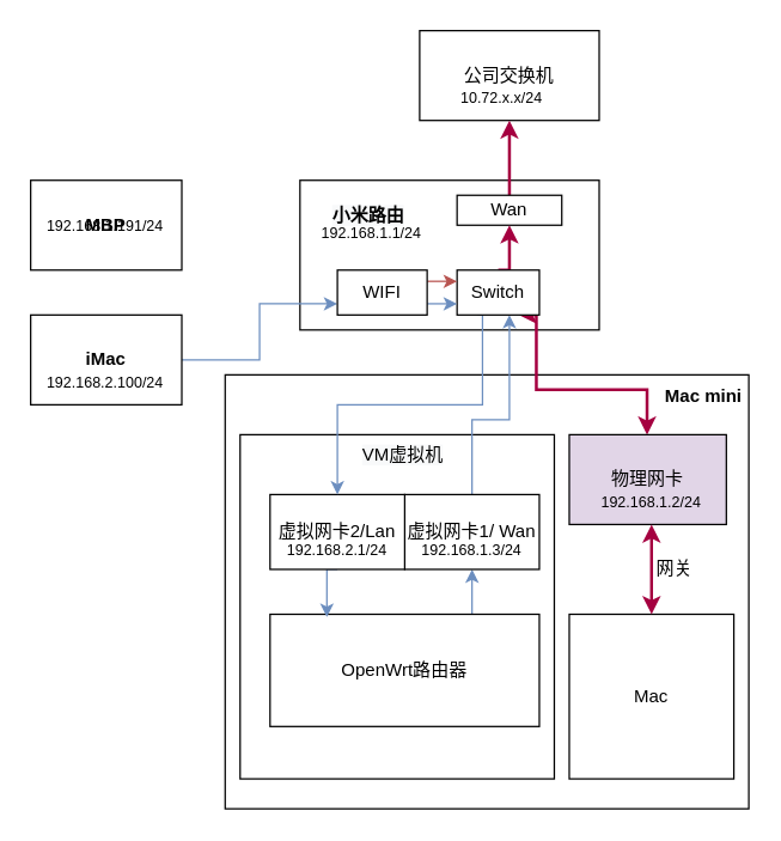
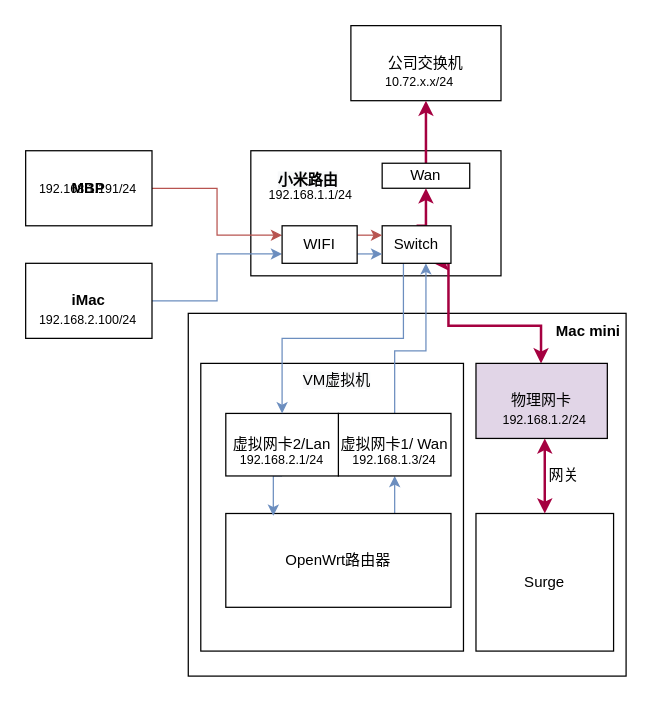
  <mxCell id="0" />
  <mxCell id="1" parent="0" />
  <mxCell id="2" value="" style="rounded=0;whiteSpace=wrap;html=1;" parent="1" vertex="1"><mxGeometry x="200" y="120" width="200" height="100" as="geometry" /></mxCell>
  <mxCell id="3" value="" style="whiteSpace=wrap;html=1;rounded=0;" parent="1" vertex="1"><mxGeometry x="150" y="250" width="350" height="290" as="geometry" /></mxCell>
  <mxCell id="4" value="公司交换机" style="whiteSpace=wrap;html=1;rounded=0;" parent="1" vertex="1"><mxGeometry x="280" y="20" width="120" height="60" as="geometry" /></mxCell>
- <mxCell id="5" value="Mac" style="rounded=0;whiteSpace=wrap;html=1;" parent="1" vertex="1"><mxGeometry x="380" y="410" width="110" height="110" as="geometry" /></mxCell>
+ <mxCell id="5" value="Surge" style="rounded=0;whiteSpace=wrap;html=1;" parent="1" vertex="1"><mxGeometry x="380" y="410" width="110" height="110" as="geometry" /></mxCell>
  <mxCell id="6" value="" style="rounded=0;whiteSpace=wrap;html=1;" parent="1" vertex="1"><mxGeometry x="160" y="290" width="210" height="230" as="geometry" /></mxCell>
  <mxCell id="7" value="&lt;span style=&quot;caret-color: rgb(0, 0, 0); color: rgb(0, 0, 0); font-family: Helvetica; font-size: 12px; font-style: normal; font-variant-caps: normal; letter-spacing: normal; text-align: center; text-indent: 0px; text-transform: none; word-spacing: 0px; -webkit-text-stroke-width: 0px; background-color: rgb(248, 249, 250); text-decoration: none; float: none; display: inline !important;&quot;&gt;VM虚拟机&lt;/span&gt;" style="text;whiteSpace=wrap;html=1;fontStyle=0" parent="1" vertex="1"><mxGeometry x="240" y="290" width="65" height="30" as="geometry" /></mxCell>
  <mxCell id="8" style="edgeStyle=orthogonalEdgeStyle;rounded=0;orthogonalLoop=1;jettySize=auto;html=1;exitX=0.75;exitY=0;exitDx=0;exitDy=0;entryX=0.5;entryY=1;entryDx=0;entryDy=0;fillColor=#dae8fc;strokeColor=#6c8ebf;" edge="1" parent="1" source="9" target="14"><mxGeometry relative="1" as="geometry" /></mxCell>
  <mxCell id="9" value="&lt;span style=&quot;&quot;&gt;OpenWrt路由器&lt;/span&gt;" style="rounded=0;whiteSpace=wrap;html=1;" parent="1" vertex="1"><mxGeometry x="180" y="410" width="180" height="75" as="geometry" /></mxCell>
  <mxCell id="10" value="网关" style="text;html=1;align=center;verticalAlign=middle;resizable=0;points=[];autosize=1;strokeColor=none;fillColor=none;" parent="1" vertex="1"><mxGeometry x="430" y="370" width="40" height="20" as="geometry" /></mxCell>
  <mxCell id="11" style="edgeStyle=orthogonalEdgeStyle;rounded=0;orthogonalLoop=1;jettySize=auto;html=1;entryX=0;entryY=0.75;entryDx=0;entryDy=0;fillColor=#dae8fc;strokeColor=#6c8ebf;" edge="1" parent="1" source="12" target="29"><mxGeometry relative="1" as="geometry" /></mxCell>
  <mxCell id="12" value="iMac" style="rounded=0;whiteSpace=wrap;html=1;fontStyle=1" parent="1" vertex="1"><mxGeometry x="20" y="210" width="101" height="60" as="geometry" /></mxCell>
  <mxCell id="13" style="edgeStyle=orthogonalEdgeStyle;rounded=0;orthogonalLoop=1;jettySize=auto;html=1;exitX=0.5;exitY=0;exitDx=0;exitDy=0;fontSize=10;startArrow=none;startFill=0;strokeWidth=1;fillColor=#dae8fc;strokeColor=#6c8ebf;" edge="1" parent="1" source="14" target="24"><mxGeometry relative="1" as="geometry"><Array as="points"><mxPoint x="315" y="280" /><mxPoint x="340" y="280" /></Array></mxGeometry></mxCell>
  <mxCell id="14" value="虚拟网卡1/ Wan" style="whiteSpace=wrap;html=1;rounded=0;" parent="1" vertex="1"><mxGeometry x="270" y="330" width="90" height="50" as="geometry" /></mxCell>
  <mxCell id="15" style="edgeStyle=orthogonalEdgeStyle;rounded=0;orthogonalLoop=1;jettySize=auto;html=1;exitX=0.5;exitY=1;exitDx=0;exitDy=0;entryX=0.211;entryY=0.025;entryDx=0;entryDy=0;entryPerimeter=0;fillColor=#dae8fc;strokeColor=#6c8ebf;" edge="1" parent="1" source="16" target="9"><mxGeometry relative="1" as="geometry" /></mxCell>
  <mxCell id="16" value="虚拟网卡2/Lan" style="whiteSpace=wrap;html=1;rounded=0;" parent="1" vertex="1"><mxGeometry x="180" y="330" width="90" height="50" as="geometry" /></mxCell>
  <mxCell id="17" value="Mac mini" style="text;html=1;strokeColor=none;fillColor=none;align=center;verticalAlign=middle;whiteSpace=wrap;rounded=0;fontStyle=1" parent="1" vertex="1"><mxGeometry x="440" y="250" width="60" height="30" as="geometry" /></mxCell>
  <mxCell id="18" value="&lt;span style=&quot;caret-color: rgb(0, 0, 0); color: rgb(0, 0, 0); font-family: Helvetica; font-size: 12px; font-style: normal; font-variant-caps: normal; letter-spacing: normal; text-align: center; text-indent: 0px; text-transform: none; word-spacing: 0px; -webkit-text-stroke-width: 0px; background-color: rgb(248, 249, 250); text-decoration: none; float: none; display: inline !important;&quot;&gt;小米路由&lt;/span&gt;" style="text;whiteSpace=wrap;html=1;fontStyle=1" vertex="1" parent="1"><mxGeometry x="220" y="130" width="55" height="20" as="geometry" /></mxCell>
  <mxCell id="19" style="edgeStyle=orthogonalEdgeStyle;rounded=0;orthogonalLoop=1;jettySize=auto;html=1;exitX=0.5;exitY=0;exitDx=0;exitDy=0;fillColor=#d80073;strokeColor=#A50040;strokeWidth=2;" edge="1" parent="1" source="20" target="4"><mxGeometry relative="1" as="geometry" /></mxCell>
  <mxCell id="20" value="Wan" style="rounded=0;whiteSpace=wrap;html=1;" vertex="1" parent="1"><mxGeometry x="305" y="130" width="70" height="20" as="geometry" /></mxCell>
  <mxCell id="21" style="edgeStyle=orthogonalEdgeStyle;rounded=0;orthogonalLoop=1;jettySize=auto;html=1;exitX=0.5;exitY=0;exitDx=0;exitDy=0;entryX=0.5;entryY=1;entryDx=0;entryDy=0;fillColor=#d80073;strokeColor=#A50040;strokeWidth=2;" edge="1" parent="1" source="24" target="20"><mxGeometry relative="1" as="geometry" /></mxCell>
  <mxCell id="22" style="edgeStyle=orthogonalEdgeStyle;rounded=0;orthogonalLoop=1;jettySize=auto;html=1;exitX=0.25;exitY=1;exitDx=0;exitDy=0;entryX=0.5;entryY=0;entryDx=0;entryDy=0;fontSize=10;startArrow=none;startFill=0;strokeWidth=1;fillColor=#dae8fc;strokeColor=#6c8ebf;" edge="1" parent="1" source="24" target="16"><mxGeometry relative="1" as="geometry"><Array as="points"><mxPoint x="322" y="270" /><mxPoint x="225" y="270" /></Array></mxGeometry></mxCell>
  <mxCell id="23" style="edgeStyle=orthogonalEdgeStyle;rounded=0;orthogonalLoop=1;jettySize=auto;html=1;exitX=0.75;exitY=1;exitDx=0;exitDy=0;fontSize=10;startArrow=classic;startFill=1;strokeWidth=2;fillColor=#d80073;strokeColor=#A50040;" edge="1" parent="1" source="24" target="30"><mxGeometry relative="1" as="geometry"><Array as="points"><mxPoint x="358" y="260" /><mxPoint x="432" y="260" /></Array></mxGeometry></mxCell>
  <mxCell id="24" value="Switch" style="rounded=0;whiteSpace=wrap;html=1;" vertex="1" parent="1"><mxGeometry x="305" y="180" width="55" height="30" as="geometry" /></mxCell>
+ <mxCell id="25" style="edgeStyle=orthogonalEdgeStyle;rounded=0;orthogonalLoop=1;jettySize=auto;html=1;exitX=1;exitY=0.5;exitDx=0;exitDy=0;entryX=0;entryY=0.25;entryDx=0;entryDy=0;fillColor=#f8cecc;strokeColor=#b85450;" edge="1" parent="1" source="26" target="29"><mxGeometry relative="1" as="geometry" /></mxCell>
  <mxCell id="26" value="MBP" style="rounded=0;whiteSpace=wrap;html=1;fontStyle=1" vertex="1" parent="1"><mxGeometry x="20" y="120" width="101" height="60" as="geometry" /></mxCell>
  <mxCell id="27" style="edgeStyle=orthogonalEdgeStyle;rounded=0;orthogonalLoop=1;jettySize=auto;html=1;exitX=1;exitY=0.25;exitDx=0;exitDy=0;entryX=0;entryY=0.25;entryDx=0;entryDy=0;strokeWidth=1;fillColor=#f8cecc;strokeColor=#b85450;" edge="1" parent="1" source="29" target="24"><mxGeometry relative="1" as="geometry" /></mxCell>
  <mxCell id="28" style="edgeStyle=orthogonalEdgeStyle;rounded=0;orthogonalLoop=1;jettySize=auto;html=1;exitX=1;exitY=0.75;exitDx=0;exitDy=0;entryX=0;entryY=0.75;entryDx=0;entryDy=0;strokeWidth=1;fillColor=#dae8fc;strokeColor=#6c8ebf;" edge="1" parent="1" source="29" target="24"><mxGeometry relative="1" as="geometry" /></mxCell>
  <mxCell id="29" value="WIFI" style="rounded=0;whiteSpace=wrap;html=1;" vertex="1" parent="1"><mxGeometry x="225" y="180" width="60" height="30" as="geometry" /></mxCell>
  <mxCell id="30" value="物理网卡" style="rounded=0;whiteSpace=wrap;html=1;fillColor=#e1d5e7;" vertex="1" parent="1"><mxGeometry x="380" y="290" width="105" height="60" as="geometry" /></mxCell>
  <mxCell id="31" value="10.72.x.x/24" style="text;html=1;strokeColor=none;fillColor=none;align=center;verticalAlign=middle;whiteSpace=wrap;rounded=0;fontSize=10;" vertex="1" parent="1"><mxGeometry x="305" y="50" width="60" height="30" as="geometry" /></mxCell>
  <mxCell id="32" value="192.168.1.1/24" style="text;html=1;strokeColor=none;fillColor=none;align=center;verticalAlign=middle;whiteSpace=wrap;rounded=0;fontSize=10;" vertex="1" parent="1"><mxGeometry x="217.5" y="140" width="60" height="30" as="geometry" /></mxCell>
  <mxCell id="33" value="192.168.1.191/24" style="text;html=1;strokeColor=none;fillColor=none;align=center;verticalAlign=middle;whiteSpace=wrap;rounded=0;fontSize=10;" vertex="1" parent="1"><mxGeometry x="40" y="135" width="60" height="30" as="geometry" /></mxCell>
  <mxCell id="34" value="192.168.2.100/24" style="text;html=1;strokeColor=none;fillColor=none;align=center;verticalAlign=middle;whiteSpace=wrap;rounded=0;fontSize=10;" vertex="1" parent="1"><mxGeometry x="40" y="240" width="60" height="30" as="geometry" /></mxCell>
  <mxCell id="35" value="192.168.2.1/24" style="text;html=1;strokeColor=none;fillColor=none;align=center;verticalAlign=middle;whiteSpace=wrap;rounded=0;fontSize=10;" vertex="1" parent="1"><mxGeometry x="195" y="352" width="60" height="30" as="geometry" /></mxCell>
  <mxCell id="36" style="edgeStyle=orthogonalEdgeStyle;rounded=0;orthogonalLoop=1;jettySize=auto;html=1;exitX=0.5;exitY=1;exitDx=0;exitDy=0;entryX=0.5;entryY=0;entryDx=0;entryDy=0;fontSize=10;startArrow=classic;startFill=1;strokeWidth=2;fillColor=#d80073;strokeColor=#A50040;" edge="1" parent="1" source="37" target="5"><mxGeometry relative="1" as="geometry" /></mxCell>
  <mxCell id="37" value="192.168.1.2/24" style="text;html=1;strokeColor=none;fillColor=none;align=center;verticalAlign=middle;whiteSpace=wrap;rounded=0;fontSize=10;" vertex="1" parent="1"><mxGeometry x="405" y="320" width="60" height="30" as="geometry" /></mxCell>
  <mxCell id="38" value="192.168.1.3/24" style="text;html=1;strokeColor=none;fillColor=none;align=center;verticalAlign=middle;whiteSpace=wrap;rounded=0;fontSize=10;" vertex="1" parent="1"><mxGeometry x="285" y="352" width="60" height="30" as="geometry" /></mxCell>
  <mxCell id="39" style="edgeStyle=orthogonalEdgeStyle;rounded=0;orthogonalLoop=1;jettySize=auto;html=1;exitX=0.5;exitY=1;exitDx=0;exitDy=0;fontSize=10;startArrow=none;startFill=0;strokeWidth=1;" edge="1" parent="1" source="6" target="6"><mxGeometry relative="1" as="geometry" /></mxCell>
